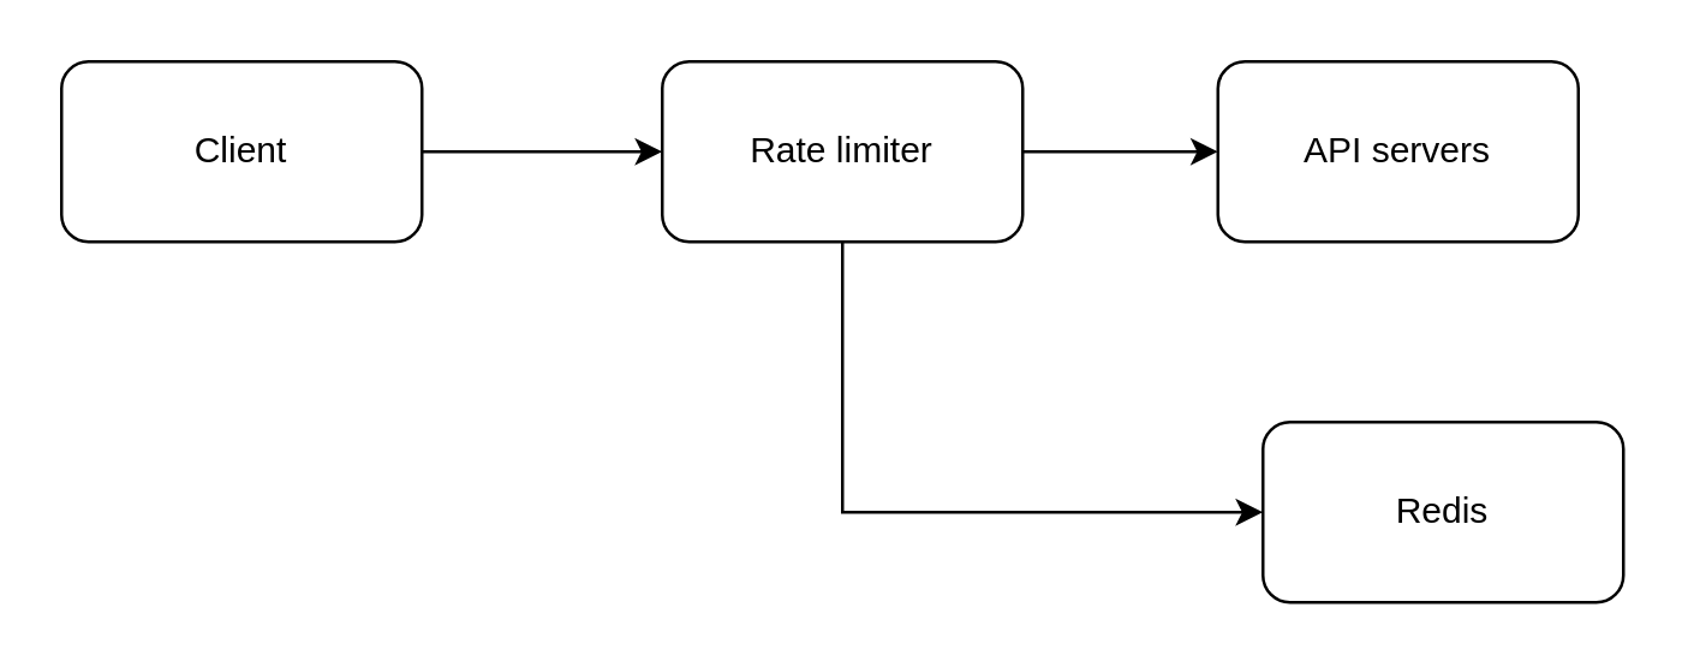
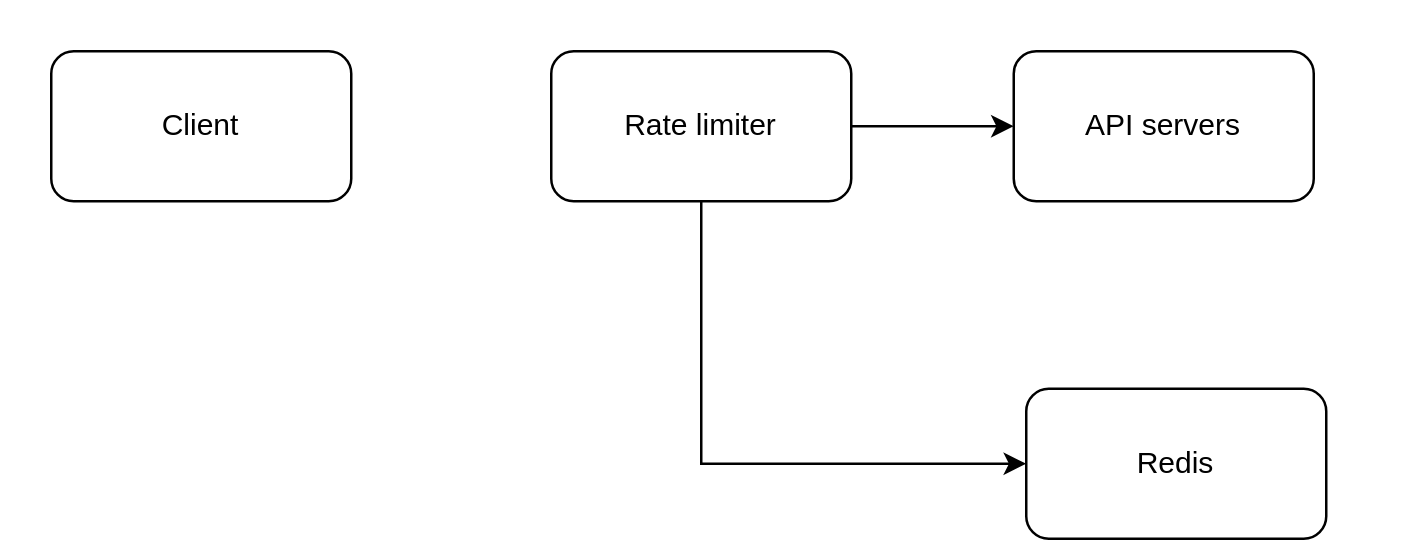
  <mxCell id="0" />
  <mxCell id="1" parent="0" />
- <mxCell id="2" style="edgeStyle=orthogonalEdgeStyle;rounded=0;orthogonalLoop=1;jettySize=auto;html=1;exitX=1;exitY=0.5;exitDx=0;exitDy=0;entryX=0;entryY=0.5;entryDx=0;entryDy=0;" parent="1" source="3" target="6" edge="1"><mxGeometry relative="1" as="geometry" /></mxCell>
  <mxCell id="3" value="Client" style="rounded=1;whiteSpace=wrap;html=1;" parent="1" vertex="1"><mxGeometry x="20" y="20" width="120" height="60" as="geometry" /></mxCell>
  <mxCell id="4" style="edgeStyle=orthogonalEdgeStyle;rounded=0;orthogonalLoop=1;jettySize=auto;html=1;exitX=1;exitY=0.5;exitDx=0;exitDy=0;entryX=0;entryY=0.5;entryDx=0;entryDy=0;" parent="1" source="6" target="7" edge="1"><mxGeometry relative="1" as="geometry" /></mxCell>
  <mxCell id="5" style="edgeStyle=orthogonalEdgeStyle;rounded=0;orthogonalLoop=1;jettySize=auto;html=1;exitX=0.5;exitY=1;exitDx=0;exitDy=0;entryX=0;entryY=0.5;entryDx=0;entryDy=0;" parent="1" source="6" target="8" edge="1"><mxGeometry relative="1" as="geometry" /></mxCell>
  <mxCell id="6" value="Rate limiter" style="rounded=1;whiteSpace=wrap;html=1;" parent="1" vertex="1"><mxGeometry x="220" y="20" width="120" height="60" as="geometry" /></mxCell>
  <mxCell id="7" value="API servers" style="rounded=1;whiteSpace=wrap;html=1;" parent="1" vertex="1"><mxGeometry x="405" y="20" width="120" height="60" as="geometry" /></mxCell>
- <mxCell id="8" value="Redis" style="rounded=1;whiteSpace=wrap;html=1;" parent="1" vertex="1"><mxGeometry x="420" y="140" width="120" height="60" as="geometry" /></mxCell>
+ <mxCell id="8" value="Redis" style="rounded=1;whiteSpace=wrap;html=1;" parent="1" vertex="1"><mxGeometry x="410" y="155" width="120" height="60" as="geometry" /></mxCell>
